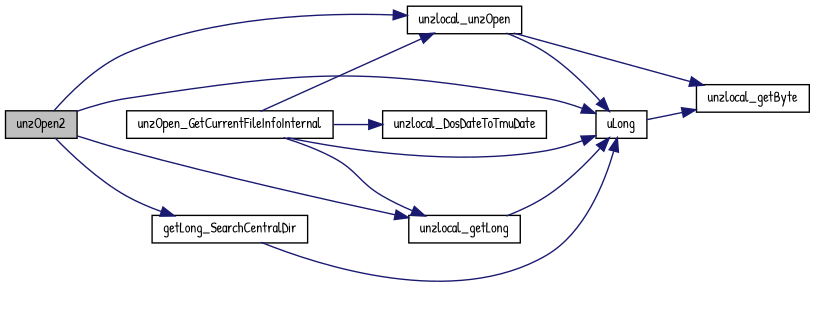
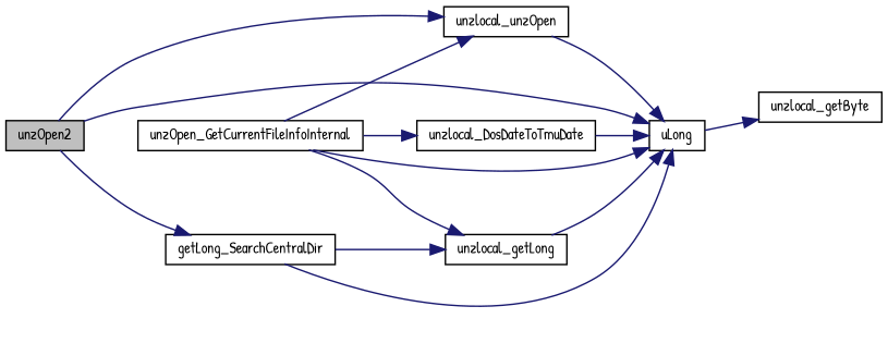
  digraph {
    fontname="Patrick Hand"
    rankdir=LR
    node [color=black fillcolor=white fontname="Patrick Hand" fontsize=10 shape=record style=filled]
    edge [color=midnightblue fontname="Patrick Hand" fontsize=10 labelfontname="FreeSans.ttf" labelfontsize=10 style=solid]
    n1 [fillcolor=grey75 fontcolor=black height=0.2 label=unzOpen2 width=0.4]
    n2 [height=0.2 label=uLong width=0.4]
    n3 [height=0.2 label=unzlocal_getLong width=0.4]
    n4 [height=0.2 label=unzlocal_unzOpen width=0.4]
    n5 [height=0.2 label=getLong_SearchCentralDir width=0.4]
    n6 [height=0.2 label=unzlocal_getByte width=0.4]
    n7 [height=0.2 label=unzOpen_GetCurrentFileInfoInternal width=0.4]
    n8 [height=0.2 label=unzlocal_DosDateToTmuDate width=0.4]
    n1 -> n2
-   n1 -> n3
+   n5 -> n3
    n1 -> n4
    n1 -> n5
    n2 -> n6
    n3 -> n2
    n4 -> n2
-   n4 -> n6
    n5 -> n2
    n7 -> n2
    n7 -> n3
    n7 -> n4
    n7 -> n8
+   n8 -> n2
  }
